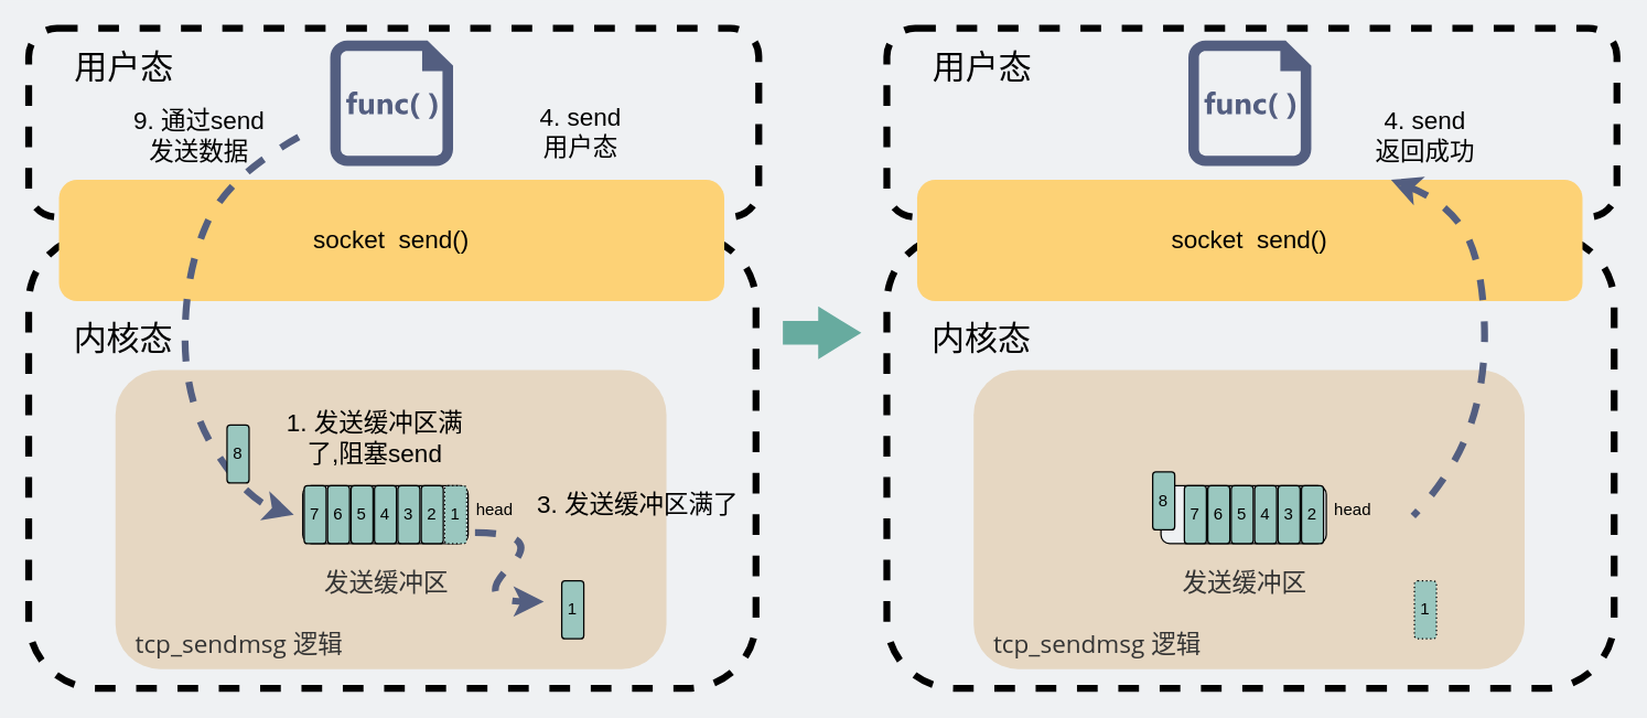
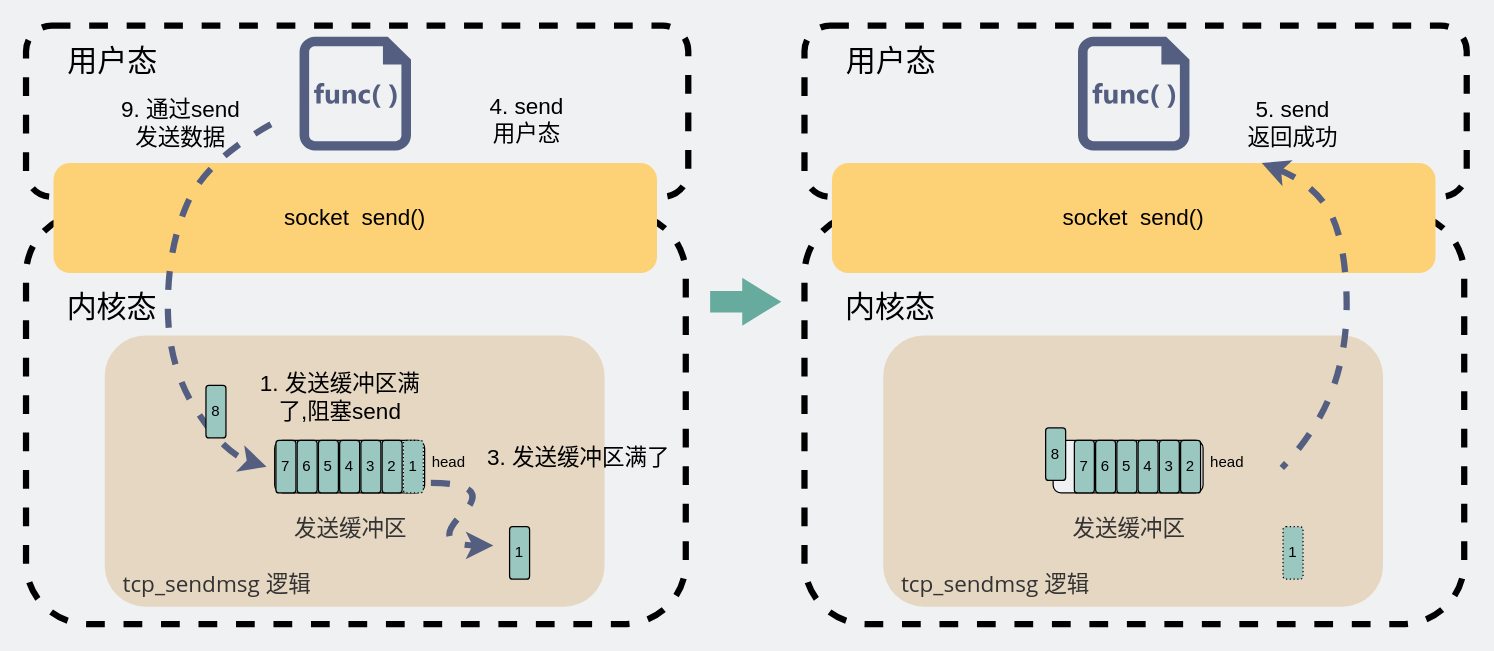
  <mxCell id="0" />
  <mxCell id="1" parent="0" />
  <mxCell id="2" value="" style="rounded=1;whiteSpace=wrap;html=1;dashed=1;strokeWidth=5;fillColor=none;" vertex="1" parent="1"><mxGeometry x="643" y="20" width="530" height="137" as="geometry" /></mxCell>
  <mxCell id="3" value="" style="rounded=1;whiteSpace=wrap;html=1;dashed=1;strokeWidth=5;fillColor=none;" parent="1" vertex="1"><mxGeometry x="20" y="170" width="528" height="329" as="geometry" /></mxCell>
  <mxCell id="4" value="" style="rounded=1;whiteSpace=wrap;html=1;strokeColor=none;fontSize=18;labelBackgroundColor=none;fillColor=#E6D7C2;" parent="1" vertex="1"><mxGeometry x="83" y="268" width="400" height="217" as="geometry" /></mxCell>
  <mxCell id="5" value="" style="rounded=1;whiteSpace=wrap;html=1;fillColor=#EFF1F3;" parent="1" vertex="1"><mxGeometry x="219" y="352" width="120" height="42" as="geometry" /></mxCell>
  <mxCell id="6" value="" style="rounded=1;whiteSpace=wrap;html=1;dashed=1;strokeWidth=5;fillColor=none;" parent="1" vertex="1"><mxGeometry x="20" y="20" width="530" height="137" as="geometry" /></mxCell>
  <mxCell id="7" value="&lt;font style=&quot;font-size: 18px&quot;&gt;socket&amp;nbsp; send()&lt;/font&gt;" style="rounded=1;whiteSpace=wrap;html=1;strokeColor=none;labelBackgroundColor=none;fillColor=#FDD276;" parent="1" vertex="1"><mxGeometry x="42" y="130" width="483" height="88" as="geometry" /></mxCell>
  <mxCell id="8" value="&lt;font style=&quot;font-size: 24px&quot;&gt;用户态&lt;/font&gt;" style="text;html=1;strokeColor=none;fillColor=none;align=center;verticalAlign=middle;whiteSpace=wrap;rounded=0;dashed=1;" parent="1" vertex="1"><mxGeometry x="23" y="39" width="132.5" height="20" as="geometry" /></mxCell>
  <mxCell id="9" value="&lt;font style=&quot;font-size: 24px&quot;&gt;内核态&lt;/font&gt;" style="text;html=1;strokeColor=none;align=center;verticalAlign=middle;whiteSpace=wrap;rounded=0;dashed=1;labelBackgroundColor=none;" parent="1" vertex="1"><mxGeometry x="38.25" y="236" width="102" height="20" as="geometry" /></mxCell>
  <mxCell id="10" value="" style="aspect=fixed;pointerEvents=1;shadow=0;dashed=0;html=1;strokeColor=none;labelPosition=center;verticalLabelPosition=bottom;verticalAlign=top;align=center;shape=mxgraph.mscae.enterprise.code_file;fillColor=#535E80;" parent="1" vertex="1"><mxGeometry x="238.91" y="29" width="89.18" height="91" as="geometry" /></mxCell>
  <mxCell id="11" value="&lt;font color=&quot;#333333&quot; face=&quot;open sans, clear sans, helvetica neue, helvetica, arial, sans-serif&quot;&gt;&lt;span style=&quot;font-size: 18px&quot;&gt;tcp_sendmsg 逻辑&lt;/span&gt;&lt;/font&gt;" style="text;html=1;strokeColor=none;fillColor=none;align=center;verticalAlign=middle;whiteSpace=wrap;rounded=0;" parent="1" vertex="1"><mxGeometry x="95" y="443" width="156" height="48" as="geometry" /></mxCell>
  <mxCell id="12" value="1" style="rounded=1;whiteSpace=wrap;html=1;fillColor=#9AC7BF;dashed=1;strokeWidth=1;dashPattern=1 2;" parent="1" vertex="1"><mxGeometry x="322" y="352" width="16" height="42" as="geometry" /></mxCell>
  <mxCell id="13" value="&lt;font color=&quot;#333333&quot; face=&quot;open sans, clear sans, helvetica neue, helvetica, arial, sans-serif&quot;&gt;&lt;span style=&quot;font-size: 18px&quot;&gt;发送缓冲区&lt;/span&gt;&lt;/font&gt;" style="text;html=1;strokeColor=none;fillColor=none;align=center;verticalAlign=middle;whiteSpace=wrap;rounded=0;" parent="1" vertex="1"><mxGeometry x="225" y="400" width="110" height="43" as="geometry" /></mxCell>
  <mxCell id="14" value="2" style="rounded=1;whiteSpace=wrap;html=1;fillColor=#9AC7BF;" parent="1" vertex="1"><mxGeometry x="305" y="352" width="16" height="42" as="geometry" /></mxCell>
  <mxCell id="15" value="3" style="rounded=1;whiteSpace=wrap;html=1;fillColor=#9AC7BF;" parent="1" vertex="1"><mxGeometry x="288" y="352" width="16" height="42" as="geometry" /></mxCell>
  <mxCell id="16" value="4" style="rounded=1;whiteSpace=wrap;html=1;fillColor=#9AC7BF;" parent="1" vertex="1"><mxGeometry x="271" y="352" width="16" height="42" as="geometry" /></mxCell>
  <mxCell id="17" value="" style="curved=1;endArrow=classic;html=1;strokeColor=#535E80;strokeWidth=5;dashed=1;exitX=1;exitY=0.5;exitDx=0;exitDy=0;" parent="1" edge="1" source="18"><mxGeometry width="50" height="50" relative="1" as="geometry"><mxPoint x="187.5" y="112" as="sourcePoint" /><mxPoint x="212.5" y="373" as="targetPoint" /><Array as="points"><mxPoint x="164.5" y="127.5" /><mxPoint x="133.5" y="197.5" /><mxPoint x="133.5" y="292.5" /><mxPoint x="178.5" y="362.5" /></Array></mxGeometry></mxCell>
  <mxCell id="18" value="&lt;font style=&quot;font-size: 18px&quot;&gt;9. 通过send &lt;br&gt;发送数据&lt;/font&gt;" style="text;html=1;strokeColor=none;fillColor=none;align=center;verticalAlign=middle;whiteSpace=wrap;rounded=0;" parent="1" vertex="1"><mxGeometry x="72" y="75" width="144" height="48" as="geometry" /></mxCell>
  <mxCell id="19" value="&lt;font style=&quot;font-size: 18px&quot;&gt;1. 发送缓冲区满了,阻塞send&lt;/font&gt;" style="text;html=1;strokeColor=none;fillColor=none;align=center;verticalAlign=middle;whiteSpace=wrap;rounded=0;" parent="1" vertex="1"><mxGeometry x="197" y="294" width="149" height="48" as="geometry" /></mxCell>
  <mxCell id="20" value="head" style="text;html=1;strokeColor=none;fillColor=none;align=center;verticalAlign=middle;whiteSpace=wrap;rounded=0;" parent="1" vertex="1"><mxGeometry x="341" y="360" width="35" height="20" as="geometry" /></mxCell>
- <mxCell id="21" value="&lt;font style=&quot;font-size: 18px&quot;&gt;4. send&lt;br&gt;返回成功&lt;/font&gt;" style="text;html=1;strokeColor=none;fillColor=none;align=center;verticalAlign=middle;whiteSpace=wrap;rounded=0;" parent="1" vertex="1"><mxGeometry x="962" y="75" width="144" height="48" as="geometry" /></mxCell>
+ <mxCell id="21" value="&lt;font style=&quot;font-size: 18px&quot;&gt;5. send&lt;br&gt;返回成功&lt;/font&gt;" style="text;html=1;strokeColor=none;fillColor=none;align=center;verticalAlign=middle;whiteSpace=wrap;rounded=0;" parent="1" vertex="1"><mxGeometry x="962" y="75" width="144" height="48" as="geometry" /></mxCell>
  <mxCell id="22" value="8" style="rounded=1;whiteSpace=wrap;html=1;fillColor=#9AC7BF;" vertex="1" parent="1"><mxGeometry x="164" y="308" width="16" height="42" as="geometry" /></mxCell>
  <mxCell id="23" value="5" style="rounded=1;whiteSpace=wrap;html=1;fillColor=#9AC7BF;" vertex="1" parent="1"><mxGeometry x="254" y="352" width="16" height="42" as="geometry" /></mxCell>
  <mxCell id="24" value="6" style="rounded=1;whiteSpace=wrap;html=1;fillColor=#9AC7BF;" vertex="1" parent="1"><mxGeometry x="237" y="352" width="16" height="42" as="geometry" /></mxCell>
  <mxCell id="25" value="7" style="rounded=1;whiteSpace=wrap;html=1;fillColor=#9AC7BF;" vertex="1" parent="1"><mxGeometry x="220" y="352" width="16" height="42" as="geometry" /></mxCell>
  <mxCell id="26" value="" style="curved=1;endArrow=classic;html=1;rounded=0;strokeWidth=5;strokeColor=#535E80;dashed=1;" edge="1" parent="1"><mxGeometry width="50" height="50" relative="1" as="geometry"><mxPoint x="344" y="386" as="sourcePoint" /><mxPoint x="394" y="436" as="targetPoint" /><Array as="points"><mxPoint x="394" y="386" /><mxPoint x="344" y="436" /></Array></mxGeometry></mxCell>
  <mxCell id="27" value="1" style="rounded=1;whiteSpace=wrap;html=1;fillColor=#9AC7BF;" vertex="1" parent="1"><mxGeometry x="407" y="421" width="16" height="42" as="geometry" /></mxCell>
  <mxCell id="28" value="&lt;font style=&quot;font-size: 18px&quot;&gt;3. 发送缓冲区满了&lt;/font&gt;" style="text;html=1;strokeColor=none;fillColor=none;align=center;verticalAlign=middle;whiteSpace=wrap;rounded=0;" vertex="1" parent="1"><mxGeometry x="388" y="342" width="149" height="48" as="geometry" /></mxCell>
  <mxCell id="29" value="" style="rounded=1;whiteSpace=wrap;html=1;dashed=1;strokeWidth=5;fillColor=none;" vertex="1" parent="1"><mxGeometry x="643" y="170" width="528" height="329" as="geometry" /></mxCell>
  <mxCell id="30" value="" style="rounded=1;whiteSpace=wrap;html=1;strokeColor=none;fontSize=18;labelBackgroundColor=none;fillColor=#E6D7C2;" vertex="1" parent="1"><mxGeometry x="706" y="268" width="400" height="217" as="geometry" /></mxCell>
  <mxCell id="31" value="" style="rounded=1;whiteSpace=wrap;html=1;fillColor=#EFF1F3;" vertex="1" parent="1"><mxGeometry x="842" y="352" width="120" height="42" as="geometry" /></mxCell>
  <mxCell id="32" value="&lt;font style=&quot;font-size: 18px&quot;&gt;socket&amp;nbsp; send()&lt;/font&gt;" style="rounded=1;whiteSpace=wrap;html=1;strokeColor=none;labelBackgroundColor=none;fillColor=#FDD276;" vertex="1" parent="1"><mxGeometry x="665" y="130" width="483" height="88" as="geometry" /></mxCell>
  <mxCell id="33" value="&lt;font style=&quot;font-size: 24px&quot;&gt;用户态&lt;/font&gt;" style="text;html=1;strokeColor=none;fillColor=none;align=center;verticalAlign=middle;whiteSpace=wrap;rounded=0;dashed=1;" vertex="1" parent="1"><mxGeometry x="646" y="39" width="132.5" height="20" as="geometry" /></mxCell>
  <mxCell id="34" value="&lt;font style=&quot;font-size: 24px&quot;&gt;内核态&lt;/font&gt;" style="text;html=1;strokeColor=none;align=center;verticalAlign=middle;whiteSpace=wrap;rounded=0;dashed=1;labelBackgroundColor=none;" vertex="1" parent="1"><mxGeometry x="661.25" y="236" width="102" height="20" as="geometry" /></mxCell>
  <mxCell id="35" value="" style="aspect=fixed;pointerEvents=1;shadow=0;dashed=0;html=1;strokeColor=none;labelPosition=center;verticalLabelPosition=bottom;verticalAlign=top;align=center;shape=mxgraph.mscae.enterprise.code_file;fillColor=#535E80;" vertex="1" parent="1"><mxGeometry x="861.91" y="29" width="89.18" height="91" as="geometry" /></mxCell>
  <mxCell id="36" value="&lt;font color=&quot;#333333&quot; face=&quot;open sans, clear sans, helvetica neue, helvetica, arial, sans-serif&quot;&gt;&lt;span style=&quot;font-size: 18px&quot;&gt;tcp_sendmsg 逻辑&lt;/span&gt;&lt;/font&gt;" style="text;html=1;strokeColor=none;fillColor=none;align=center;verticalAlign=middle;whiteSpace=wrap;rounded=0;" vertex="1" parent="1"><mxGeometry x="718" y="443" width="156" height="48" as="geometry" /></mxCell>
  <mxCell id="37" value="1" style="rounded=1;whiteSpace=wrap;html=1;fillColor=#9AC7BF;dashed=1;strokeWidth=1;dashPattern=1 2;" vertex="1" parent="1"><mxGeometry x="1026" y="421" width="16" height="42" as="geometry" /></mxCell>
  <mxCell id="38" value="&lt;font color=&quot;#333333&quot; face=&quot;open sans, clear sans, helvetica neue, helvetica, arial, sans-serif&quot;&gt;&lt;span style=&quot;font-size: 18px&quot;&gt;发送缓冲区&lt;/span&gt;&lt;/font&gt;" style="text;html=1;strokeColor=none;fillColor=none;align=center;verticalAlign=middle;whiteSpace=wrap;rounded=0;" vertex="1" parent="1"><mxGeometry x="848" y="400" width="110" height="43" as="geometry" /></mxCell>
  <mxCell id="39" value="2" style="rounded=1;whiteSpace=wrap;html=1;fillColor=#9AC7BF;" vertex="1" parent="1"><mxGeometry x="944" y="352" width="16" height="42" as="geometry" /></mxCell>
  <mxCell id="40" value="3" style="rounded=1;whiteSpace=wrap;html=1;fillColor=#9AC7BF;" vertex="1" parent="1"><mxGeometry x="927" y="352" width="16" height="42" as="geometry" /></mxCell>
  <mxCell id="41" value="4" style="rounded=1;whiteSpace=wrap;html=1;fillColor=#9AC7BF;" vertex="1" parent="1"><mxGeometry x="910" y="352" width="16" height="42" as="geometry" /></mxCell>
  <mxCell id="42" value="head" style="text;html=1;strokeColor=none;fillColor=none;align=center;verticalAlign=middle;whiteSpace=wrap;rounded=0;" vertex="1" parent="1"><mxGeometry x="964" y="360" width="35" height="20" as="geometry" /></mxCell>
  <mxCell id="43" value="8" style="rounded=1;whiteSpace=wrap;html=1;fillColor=#9AC7BF;" vertex="1" parent="1"><mxGeometry x="836" y="342" width="16" height="42" as="geometry" /></mxCell>
  <mxCell id="44" value="5" style="rounded=1;whiteSpace=wrap;html=1;fillColor=#9AC7BF;" vertex="1" parent="1"><mxGeometry x="893" y="352" width="16" height="42" as="geometry" /></mxCell>
  <mxCell id="45" value="6" style="rounded=1;whiteSpace=wrap;html=1;fillColor=#9AC7BF;" vertex="1" parent="1"><mxGeometry x="876" y="352" width="16" height="42" as="geometry" /></mxCell>
  <mxCell id="46" value="7" style="rounded=1;whiteSpace=wrap;html=1;fillColor=#9AC7BF;" vertex="1" parent="1"><mxGeometry x="859" y="352" width="16" height="42" as="geometry" /></mxCell>
  <mxCell id="47" value="" style="shape=flexArrow;endArrow=classic;html=1;rounded=0;strokeColor=none;fillColor=#67AB9F;width=17.297;endSize=10.108;" edge="1" parent="1"><mxGeometry width="50" height="50" relative="1" as="geometry"><mxPoint x="567" y="241" as="sourcePoint" /><mxPoint x="625" y="241" as="targetPoint" /></mxGeometry></mxCell>
  <mxCell id="48" value="&lt;font style=&quot;font-size: 18px&quot;&gt;4. send&lt;br&gt;用户态&lt;/font&gt;" style="text;html=1;strokeColor=none;fillColor=none;align=center;verticalAlign=middle;whiteSpace=wrap;rounded=0;" vertex="1" parent="1"><mxGeometry x="349" y="72" width="144" height="48" as="geometry" /></mxCell>
  <mxCell id="49" value="" style="curved=1;endArrow=none;html=1;strokeColor=#535E80;strokeWidth=5;dashed=1;startArrow=classic;startFill=1;endFill=0;" edge="1" parent="1"><mxGeometry width="50" height="50" relative="1" as="geometry"><mxPoint x="1009" y="130" as="sourcePoint" /><mxPoint x="1025" y="374" as="targetPoint" /><Array as="points"><mxPoint x="1047" y="145" /><mxPoint x="1074" y="184" /><mxPoint x="1079" y="273" /><mxPoint x="1054" y="344" /></Array></mxGeometry></mxCell>
